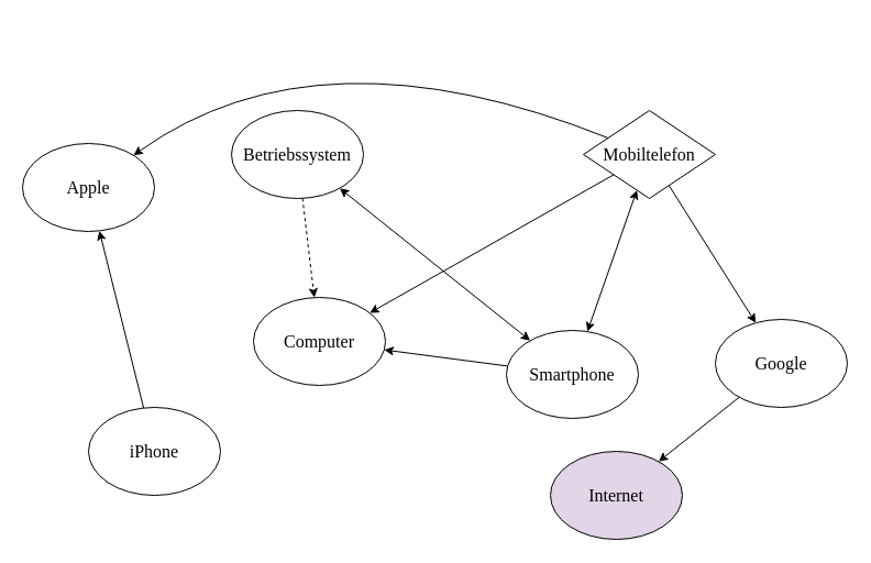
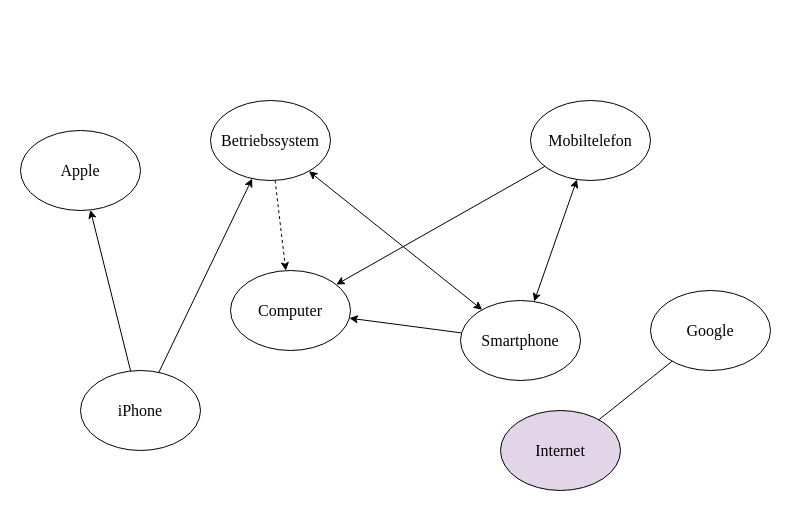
  <mxCell id="0" />
  <mxCell id="1" parent="0" />
  <mxCell id="2" value="Betriebssystem" style="ellipse;whiteSpace=wrap;html=1;fontFamily=Alegreya;fontSize=16;" parent="1" vertex="1"><mxGeometry x="210" y="100" width="120" height="80" as="geometry" /></mxCell>
  <mxCell id="3" value="Computer" style="ellipse;whiteSpace=wrap;html=1;fontFamily=Alegreya;fontSize=16;" parent="1" vertex="1"><mxGeometry x="230" y="270" width="120" height="80" as="geometry" /></mxCell>
  <mxCell id="4" value="" style="endArrow=classic;html=1;rounded=0;dashed=1;" parent="1" source="2" target="3" edge="1"><mxGeometry width="50" height="50" relative="1" as="geometry"><mxPoint x="300" y="390" as="sourcePoint" /><mxPoint x="350" y="340" as="targetPoint" /></mxGeometry></mxCell>
  <mxCell id="5" value="Smartphone" style="ellipse;whiteSpace=wrap;html=1;fontFamily=Alegreya;fontSize=16;" parent="1" vertex="1"><mxGeometry x="460" y="300" width="120" height="80" as="geometry" /></mxCell>
  <mxCell id="6" value="" style="endArrow=classic;startArrow=classic;html=1;rounded=0;startFill=1;endFill=1;" parent="1" source="5" target="2" edge="1"><mxGeometry width="50" height="50" relative="1" as="geometry"><mxPoint x="440" y="440" as="sourcePoint" /><mxPoint x="350" y="340" as="targetPoint" /></mxGeometry></mxCell>
  <mxCell id="7" value="" style="endArrow=classic;html=1;rounded=0;" parent="1" source="5" target="3" edge="1"><mxGeometry width="50" height="50" relative="1" as="geometry"><mxPoint x="300" y="390" as="sourcePoint" /><mxPoint x="350" y="340" as="targetPoint" /></mxGeometry></mxCell>
- <mxCell id="8" value="Mobiltelefon" style="rhombus;whiteSpace=wrap;html=1;fontFamily=Alegreya;fontSize=16;" parent="1" vertex="1"><mxGeometry x="530" y="100" width="120" height="80" as="geometry" /></mxCell>
+ <mxCell id="8" value="Mobiltelefon" style="ellipse;whiteSpace=wrap;html=1;fontFamily=Alegreya;fontSize=16;" parent="1" vertex="1"><mxGeometry x="530" y="100" width="120" height="80" as="geometry" /></mxCell>
  <mxCell id="9" value="" style="endArrow=classic;startArrow=classic;html=1;rounded=0;startFill=1;endFill=1;" parent="1" source="8" target="5" edge="1"><mxGeometry width="50" height="50" relative="1" as="geometry"><mxPoint x="470" y="520" as="sourcePoint" /><mxPoint x="520" y="470" as="targetPoint" /></mxGeometry></mxCell>
  <mxCell id="10" value="" style="endArrow=classic;html=1;rounded=0;" parent="1" source="8" target="3" edge="1"><mxGeometry width="50" height="50" relative="1" as="geometry"><mxPoint x="400" y="720" as="sourcePoint" /><mxPoint x="450" y="670" as="targetPoint" /></mxGeometry></mxCell>
  <mxCell id="11" value="iPhone" style="ellipse;whiteSpace=wrap;html=1;fontFamily=Alegreya;fontSize=16;" parent="1" vertex="1"><mxGeometry x="80" y="370" width="120" height="80" as="geometry" /></mxCell>
  <mxCell id="12" value="Apple" style="ellipse;whiteSpace=wrap;html=1;fontFamily=Alegreya;fontSize=16;" parent="1" vertex="1"><mxGeometry x="20" y="130" width="120" height="80" as="geometry" /></mxCell>
  <mxCell id="13" value="" style="endArrow=classic;html=1;rounded=0;" parent="1" source="11" target="12" edge="1"><mxGeometry width="50" height="50" relative="1" as="geometry"><mxPoint x="100" y="540" as="sourcePoint" /><mxPoint x="150" y="490" as="targetPoint" /></mxGeometry></mxCell>
+ <mxCell id="14" value="" style="endArrow=classic;html=1;rounded=0;" parent="1" source="11" target="2" edge="1"><mxGeometry width="50" height="50" relative="1" as="geometry"><mxPoint x="370" y="520" as="sourcePoint" /><mxPoint x="420" y="470" as="targetPoint" /></mxGeometry></mxCell>
  <mxCell id="15" value="Google" style="ellipse;whiteSpace=wrap;html=1;fontFamily=Alegreya;fontSize=16;" parent="1" vertex="1"><mxGeometry x="650" y="290" width="120" height="80" as="geometry" /></mxCell>
- <mxCell id="16" value="" style="endArrow=classic;html=1;rounded=0;" parent="1" source="8" target="15" edge="1"><mxGeometry width="50" height="50" relative="1" as="geometry"><mxPoint x="650" y="40" as="sourcePoint" /><mxPoint x="700" y="-10" as="targetPoint" /></mxGeometry></mxCell>
  <mxCell id="17" value="Internet" style="ellipse;whiteSpace=wrap;html=1;fontFamily=Alegreya;fontSize=16;fillColor=#e1d5e7;" parent="1" vertex="1"><mxGeometry x="500" y="410" width="120" height="80" as="geometry" /></mxCell>
- <mxCell id="18" value="" style="endArrow=classic;html=1;rounded=0;" parent="1" source="15" target="17" edge="1"><mxGeometry width="50" height="50" relative="1" as="geometry"><mxPoint x="750" y="200" as="sourcePoint" /><mxPoint x="800" y="150" as="targetPoint" /></mxGeometry></mxCell>
- <mxCell id="19" value="" style="endArrow=classic;html=1;rounded=0;curved=1;" edge="1" parent="1" source="8" target="12"><mxGeometry width="50" height="50" relative="1" as="geometry"><mxPoint x="540" y="150" as="sourcePoint" /><mxPoint x="340" y="150" as="targetPoint" /><Array as="points"><mxPoint x="290" y="20" /></Array></mxGeometry></mxCell>
+ <mxCell id="18" value="" style="endArrow=none;html=1;rounded=0;" parent="1" source="15" target="17" edge="1"><mxGeometry width="50" height="50" relative="1" as="geometry"><mxPoint x="750" y="200" as="sourcePoint" /><mxPoint x="800" y="150" as="targetPoint" /></mxGeometry></mxCell>
